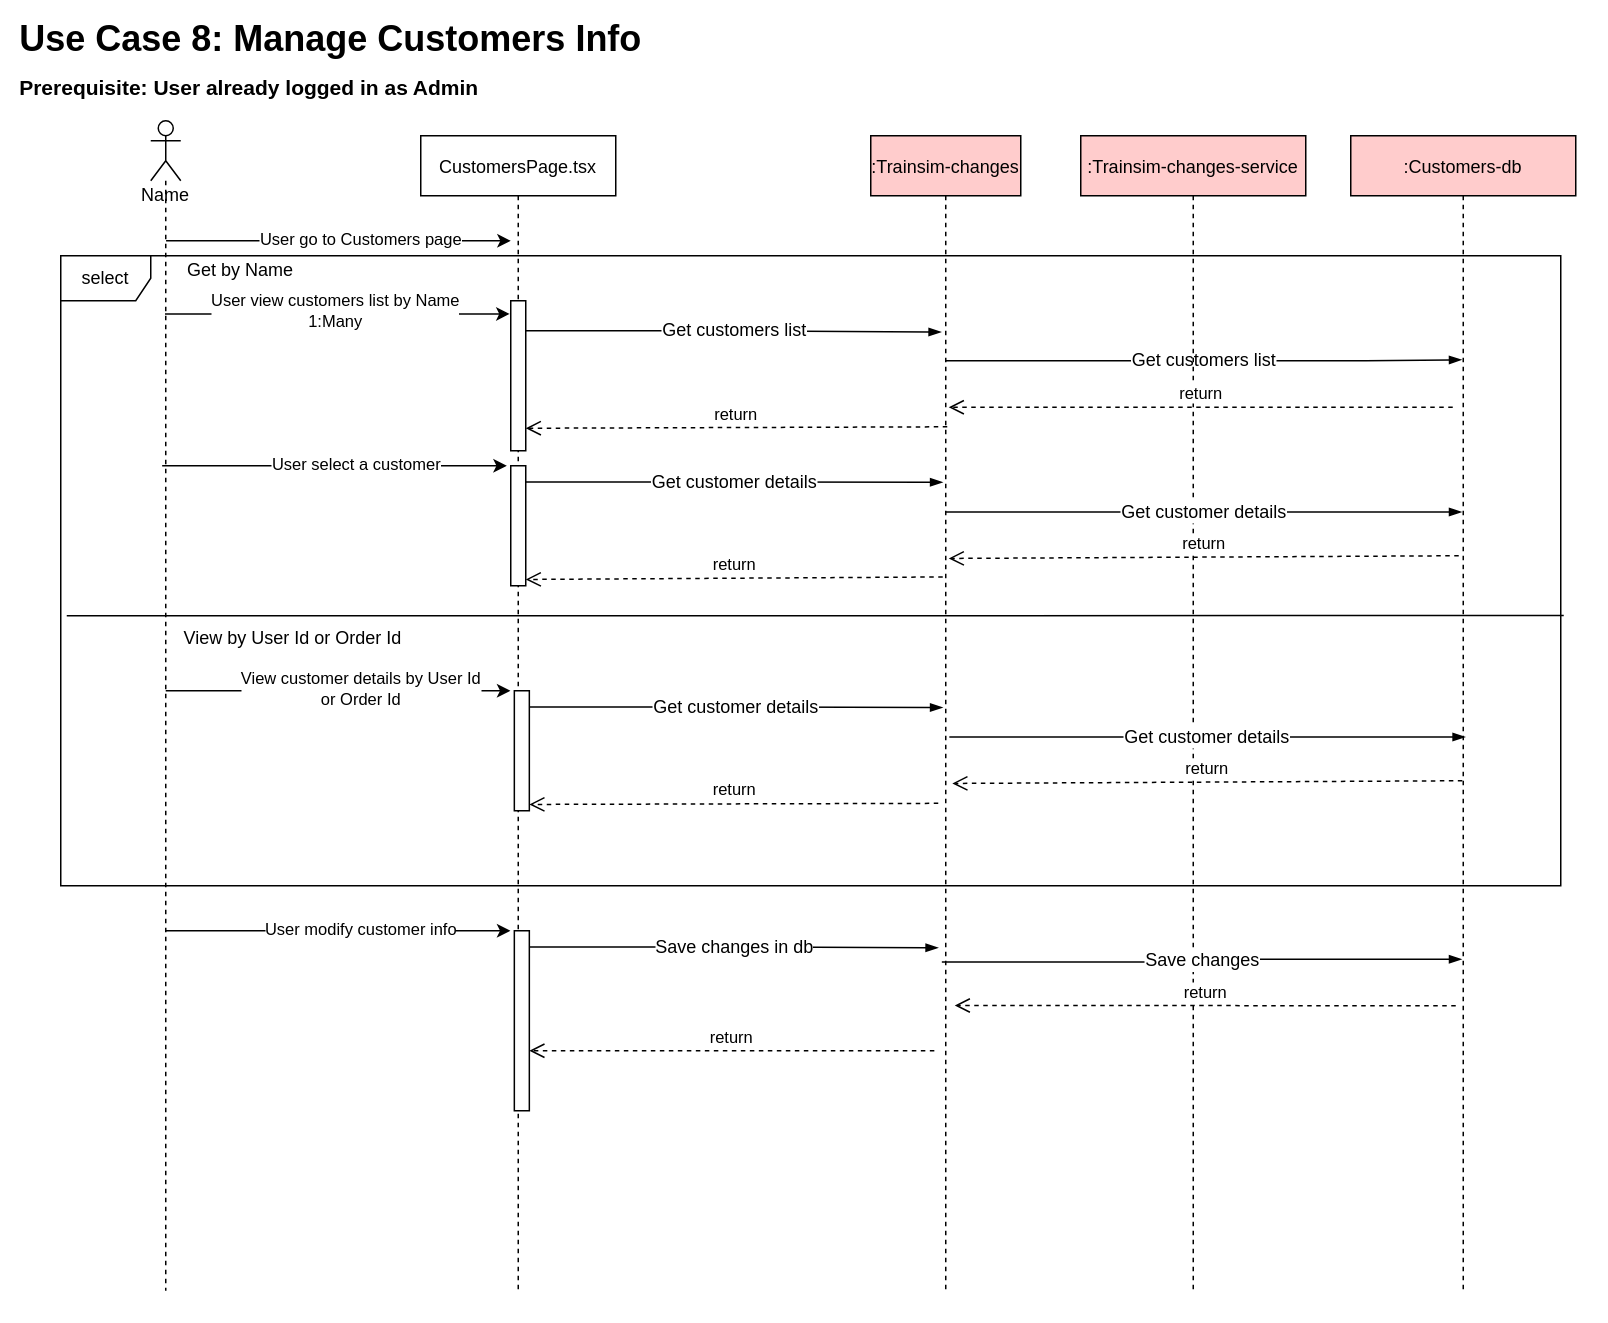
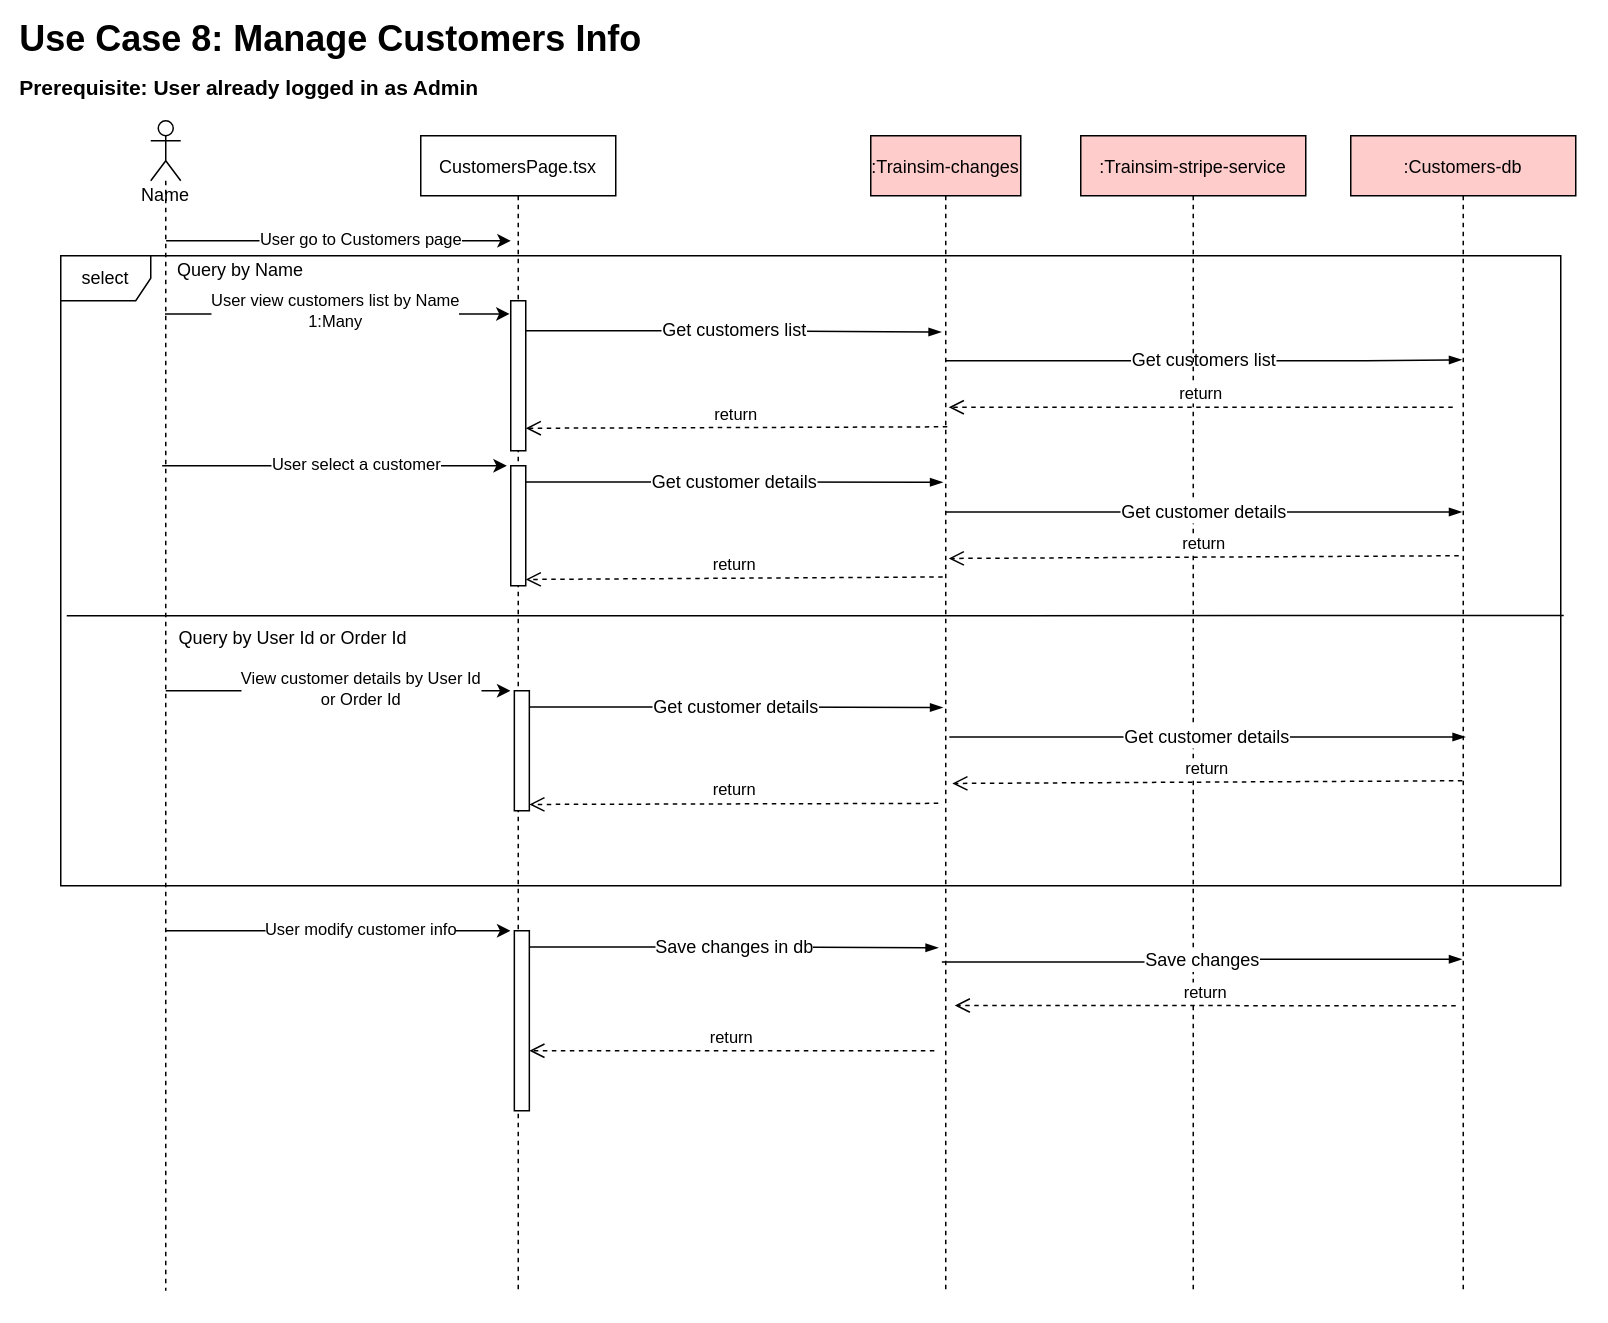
  <mxCell id="0" />
  <mxCell id="1" parent="0" />
  <mxCell id="2" value="select" style="shape=umlFrame;whiteSpace=wrap;html=1;" vertex="1" parent="1"><mxGeometry x="40" y="170" width="1000" height="420" as="geometry" /></mxCell>
  <mxCell id="3" value="CustomersPage.tsx" style="shape=umlLifeline;perimeter=lifelinePerimeter;container=1;collapsible=0;recursiveResize=0;rounded=0;shadow=0;strokeWidth=1;" vertex="1" parent="1"><mxGeometry x="280" y="90" width="130" height="770" as="geometry" /></mxCell>
  <mxCell id="4" value="Get customers list" style="edgeStyle=elbowEdgeStyle;fontSize=12;html=1;endArrow=blockThin;endFill=1;entryX=0.47;entryY=0.17;entryDx=0;entryDy=0;entryPerimeter=0;" edge="1" parent="3" target="8"><mxGeometry width="160" relative="1" as="geometry"><mxPoint x="70" y="130" as="sourcePoint" /><mxPoint x="309" y="129.2" as="targetPoint" /></mxGeometry></mxCell>
  <mxCell id="5" value="" style="html=1;points=[];perimeter=orthogonalPerimeter;" vertex="1" parent="3"><mxGeometry x="60" y="220" width="10" height="80" as="geometry" /></mxCell>
  <mxCell id="6" value="Name" style="shape=umlLifeline;participant=umlActor;perimeter=lifelinePerimeter;whiteSpace=wrap;html=1;container=1;collapsible=0;recursiveResize=0;verticalAlign=top;spacingTop=36;outlineConnect=0;" vertex="1" parent="1"><mxGeometry x="100" y="80" width="20" height="780" as="geometry" /></mxCell>
  <mxCell id="7" value="Use Case 8: Manage Customers Info&amp;nbsp;&lt;br&gt;&lt;div style=&quot;text-align: left&quot;&gt;&lt;span style=&quot;font-size: 14px&quot;&gt;Prerequisite: User already logged in as Admin&lt;/span&gt;&lt;/div&gt;" style="text;strokeColor=none;fillColor=none;html=1;fontSize=24;fontStyle=1;verticalAlign=middle;align=center;" vertex="1" parent="1"><mxGeometry x="20" y="20" width="405" height="40" as="geometry" /></mxCell>
  <mxCell id="8" value=":Trainsim-changes" style="shape=umlLifeline;perimeter=lifelinePerimeter;container=1;collapsible=0;recursiveResize=0;rounded=0;shadow=0;strokeWidth=1;fillColor=#FFCCCC;" vertex="1" parent="1"><mxGeometry x="580" y="90" width="100" height="770" as="geometry" /></mxCell>
  <mxCell id="9" value="Get customers list" style="edgeStyle=elbowEdgeStyle;fontSize=12;html=1;endArrow=blockThin;endFill=1;entryX=0.493;entryY=0.194;entryDx=0;entryDy=0;entryPerimeter=0;" edge="1" parent="8" target="11"><mxGeometry width="160" relative="1" as="geometry"><mxPoint x="50" y="150" as="sourcePoint" /><mxPoint x="210" y="150" as="targetPoint" /><Array as="points"><mxPoint x="320" y="160" /></Array></mxGeometry></mxCell>
- <mxCell id="10" value=":Trainsim-changes-service" style="shape=umlLifeline;perimeter=lifelinePerimeter;container=1;collapsible=0;recursiveResize=0;rounded=0;shadow=0;strokeWidth=1;fillColor=#FFCCCC;" vertex="1" parent="1"><mxGeometry x="720" y="90" width="150" height="770" as="geometry" /></mxCell>
+ <mxCell id="10" value=":Trainsim-stripe-service" style="shape=umlLifeline;perimeter=lifelinePerimeter;container=1;collapsible=0;recursiveResize=0;rounded=0;shadow=0;strokeWidth=1;fillColor=#FFCCCC;" vertex="1" parent="1"><mxGeometry x="720" y="90" width="150" height="770" as="geometry" /></mxCell>
  <mxCell id="11" value=":Customers-db" style="shape=umlLifeline;perimeter=lifelinePerimeter;container=1;collapsible=0;recursiveResize=0;rounded=0;shadow=0;strokeWidth=1;fillColor=#FFCCCC;" vertex="1" parent="1"><mxGeometry x="900" y="90" width="150" height="770" as="geometry" /></mxCell>
  <mxCell id="12" value="" style="endArrow=classic;html=1;entryX=0.456;entryY=0.197;entryDx=0;entryDy=0;entryPerimeter=0;" edge="1" parent="1"><mxGeometry width="50" height="50" relative="1" as="geometry"><mxPoint x="109.5" y="208.8" as="sourcePoint" /><mxPoint x="339.28" y="208.8" as="targetPoint" /></mxGeometry></mxCell>
  <mxCell id="13" value="User view customers list by Name&lt;br&gt;1:Many" style="edgeLabel;html=1;align=center;verticalAlign=middle;resizable=0;points=[];" vertex="1" connectable="0" parent="12"><mxGeometry x="0.116" y="2" relative="1" as="geometry"><mxPoint x="-15" as="offset" /></mxGeometry></mxCell>
  <mxCell id="14" value="" style="html=1;points=[];perimeter=orthogonalPerimeter;" vertex="1" parent="1"><mxGeometry x="340" y="200" width="10" height="100" as="geometry" /></mxCell>
  <mxCell id="15" value="" style="endArrow=classic;html=1;entryX=0.456;entryY=0.197;entryDx=0;entryDy=0;entryPerimeter=0;" edge="1" parent="1"><mxGeometry width="50" height="50" relative="1" as="geometry"><mxPoint x="110.22" y="160" as="sourcePoint" /><mxPoint x="340" y="160" as="targetPoint" /></mxGeometry></mxCell>
  <mxCell id="16" value="User go to Customers page" style="edgeLabel;html=1;align=center;verticalAlign=middle;resizable=0;points=[];" vertex="1" connectable="0" parent="15"><mxGeometry x="0.116" y="2" relative="1" as="geometry"><mxPoint x="1" as="offset" /></mxGeometry></mxCell>
  <mxCell id="17" value="return" style="html=1;verticalAlign=bottom;endArrow=open;dashed=1;endSize=8;" edge="1" parent="1"><mxGeometry relative="1" as="geometry"><mxPoint x="968" y="271" as="sourcePoint" /><mxPoint x="632" y="271" as="targetPoint" /></mxGeometry></mxCell>
  <mxCell id="18" value="return" style="html=1;verticalAlign=bottom;endArrow=open;dashed=1;endSize=8;exitX=0.51;exitY=0.252;exitDx=0;exitDy=0;exitPerimeter=0;" edge="1" parent="1" source="8"><mxGeometry relative="1" as="geometry"><mxPoint x="588" y="284.5" as="sourcePoint" /><mxPoint x="350" y="285" as="targetPoint" /></mxGeometry></mxCell>
  <mxCell id="19" value="" style="endArrow=classic;html=1;entryX=0.456;entryY=0.197;entryDx=0;entryDy=0;entryPerimeter=0;" edge="1" parent="1"><mxGeometry width="50" height="50" relative="1" as="geometry"><mxPoint x="107.61" y="310" as="sourcePoint" /><mxPoint x="337.39" y="310" as="targetPoint" /></mxGeometry></mxCell>
  <mxCell id="20" value="User select a customer" style="edgeLabel;html=1;align=center;verticalAlign=middle;resizable=0;points=[];" vertex="1" connectable="0" parent="19"><mxGeometry x="0.116" y="2" relative="1" as="geometry"><mxPoint x="1" as="offset" /></mxGeometry></mxCell>
  <mxCell id="21" value="Get customer details" style="edgeStyle=elbowEdgeStyle;fontSize=12;html=1;endArrow=blockThin;endFill=1;entryX=0.48;entryY=0.3;entryDx=0;entryDy=0;entryPerimeter=0;" edge="1" parent="1" target="8"><mxGeometry width="160" relative="1" as="geometry"><mxPoint x="350" y="320.8" as="sourcePoint" /><mxPoint x="589" y="320" as="targetPoint" /></mxGeometry></mxCell>
  <mxCell id="22" value="Get customer details" style="edgeStyle=elbowEdgeStyle;fontSize=12;html=1;endArrow=blockThin;endFill=1;entryX=0.493;entryY=0.375;entryDx=0;entryDy=0;entryPerimeter=0;" edge="1" parent="1"><mxGeometry width="160" relative="1" as="geometry"><mxPoint x="630" y="340.8" as="sourcePoint" /><mxPoint x="973.95" y="340.8" as="targetPoint" /></mxGeometry></mxCell>
  <mxCell id="23" value="return" style="html=1;verticalAlign=bottom;endArrow=open;dashed=1;endSize=8;" edge="1" parent="1"><mxGeometry relative="1" as="geometry"><mxPoint x="972" y="370" as="sourcePoint" /><mxPoint x="632" y="371.8" as="targetPoint" /></mxGeometry></mxCell>
  <mxCell id="24" value="return" style="html=1;verticalAlign=bottom;endArrow=open;dashed=1;endSize=8;exitX=0.48;exitY=0.382;exitDx=0;exitDy=0;exitPerimeter=0;" edge="1" parent="1" source="8"><mxGeometry relative="1" as="geometry"><mxPoint x="588" y="385.3" as="sourcePoint" /><mxPoint x="350" y="385.8" as="targetPoint" /></mxGeometry></mxCell>
  <mxCell id="25" value="" style="html=1;points=[];perimeter=orthogonalPerimeter;" vertex="1" parent="1"><mxGeometry x="342.39" y="460" width="10" height="80" as="geometry" /></mxCell>
  <mxCell id="26" value="" style="endArrow=classic;html=1;entryX=0.456;entryY=0.197;entryDx=0;entryDy=0;entryPerimeter=0;" edge="1" parent="1"><mxGeometry width="50" height="50" relative="1" as="geometry"><mxPoint x="110" y="460" as="sourcePoint" /><mxPoint x="339.78" y="460" as="targetPoint" /></mxGeometry></mxCell>
  <mxCell id="27" value="View customer details by User Id&lt;br&gt;or Order Id" style="edgeLabel;html=1;align=center;verticalAlign=middle;resizable=0;points=[];" vertex="1" connectable="0" parent="26"><mxGeometry x="0.116" y="2" relative="1" as="geometry"><mxPoint x="1" as="offset" /></mxGeometry></mxCell>
  <mxCell id="28" value="Get customer details" style="edgeStyle=elbowEdgeStyle;fontSize=12;html=1;endArrow=blockThin;endFill=1;entryX=0.48;entryY=0.495;entryDx=0;entryDy=0;entryPerimeter=0;" edge="1" parent="1" target="8"><mxGeometry width="160" relative="1" as="geometry"><mxPoint x="352.39" y="470.8" as="sourcePoint" /><mxPoint x="591.39" y="470" as="targetPoint" /></mxGeometry></mxCell>
  <mxCell id="29" value="Get customer details" style="edgeStyle=elbowEdgeStyle;fontSize=12;html=1;endArrow=blockThin;endFill=1;entryX=0.493;entryY=0.375;entryDx=0;entryDy=0;entryPerimeter=0;" edge="1" parent="1"><mxGeometry width="160" relative="1" as="geometry"><mxPoint x="632.39" y="490.8" as="sourcePoint" /><mxPoint x="976.34" y="490.8" as="targetPoint" /></mxGeometry></mxCell>
  <mxCell id="30" value="return" style="html=1;verticalAlign=bottom;endArrow=open;dashed=1;endSize=8;" edge="1" parent="1"><mxGeometry relative="1" as="geometry"><mxPoint x="974.39" y="520" as="sourcePoint" /><mxPoint x="634.39" y="521.8" as="targetPoint" /></mxGeometry></mxCell>
  <mxCell id="31" value="return" style="html=1;verticalAlign=bottom;endArrow=open;dashed=1;endSize=8;exitX=0.45;exitY=0.578;exitDx=0;exitDy=0;exitPerimeter=0;" edge="1" parent="1" source="8"><mxGeometry relative="1" as="geometry"><mxPoint x="590.39" y="535.3" as="sourcePoint" /><mxPoint x="352.39" y="535.8" as="targetPoint" /></mxGeometry></mxCell>
  <mxCell id="32" value="" style="html=1;points=[];perimeter=orthogonalPerimeter;" vertex="1" parent="1"><mxGeometry x="342.39" y="620" width="10" height="120" as="geometry" /></mxCell>
  <mxCell id="33" value="" style="endArrow=classic;html=1;entryX=0.456;entryY=0.197;entryDx=0;entryDy=0;entryPerimeter=0;" edge="1" parent="1"><mxGeometry width="50" height="50" relative="1" as="geometry"><mxPoint x="110" y="620" as="sourcePoint" /><mxPoint x="339.78" y="620" as="targetPoint" /></mxGeometry></mxCell>
  <mxCell id="34" value="User modify customer info" style="edgeLabel;html=1;align=center;verticalAlign=middle;resizable=0;points=[];" vertex="1" connectable="0" parent="33"><mxGeometry x="0.116" y="2" relative="1" as="geometry"><mxPoint x="1" as="offset" /></mxGeometry></mxCell>
  <mxCell id="35" value="Save changes in db" style="edgeStyle=elbowEdgeStyle;fontSize=12;html=1;endArrow=blockThin;endFill=1;entryX=0.45;entryY=0.703;entryDx=0;entryDy=0;entryPerimeter=0;" edge="1" parent="1" target="8"><mxGeometry width="160" relative="1" as="geometry"><mxPoint x="352.39" y="630.8" as="sourcePoint" /><mxPoint x="591.39" y="630" as="targetPoint" /></mxGeometry></mxCell>
  <mxCell id="36" value="return" style="html=1;verticalAlign=bottom;endArrow=open;dashed=1;endSize=8;" edge="1" parent="1"><mxGeometry relative="1" as="geometry"><mxPoint x="622.39" y="700" as="sourcePoint" /><mxPoint x="352.39" y="700" as="targetPoint" /></mxGeometry></mxCell>
- <mxCell id="37" value="Get by Name" style="text;html=1;strokeColor=none;fillColor=none;align=center;verticalAlign=middle;whiteSpace=wrap;rounded=0;" vertex="1" parent="1"><mxGeometry x="110" y="170" width="100" height="20" as="geometry" /></mxCell>
+ <mxCell id="37" value="Query by Name" style="text;html=1;strokeColor=none;fillColor=none;align=center;verticalAlign=middle;whiteSpace=wrap;rounded=0;" vertex="1" parent="1"><mxGeometry x="110" y="170" width="100" height="20" as="geometry" /></mxCell>
  <mxCell id="38" value="" style="endArrow=none;html=1;entryX=1.002;entryY=0.571;entryDx=0;entryDy=0;entryPerimeter=0;" edge="1" parent="1" target="2"><mxGeometry width="50" height="50" relative="1" as="geometry"><mxPoint x="44" y="410" as="sourcePoint" /><mxPoint x="80" y="390" as="targetPoint" /><Array as="points"><mxPoint x="550" y="410" /></Array></mxGeometry></mxCell>
- <mxCell id="39" value="View by User Id or Order Id" style="text;html=1;strokeColor=none;fillColor=none;align=center;verticalAlign=middle;whiteSpace=wrap;rounded=0;" vertex="1" parent="1"><mxGeometry x="110" y="415" width="170" height="20" as="geometry" /></mxCell>
+ <mxCell id="39" value="Query by User Id or Order Id" style="text;html=1;strokeColor=none;fillColor=none;align=center;verticalAlign=middle;whiteSpace=wrap;rounded=0;" vertex="1" parent="1"><mxGeometry x="110" y="415" width="170" height="20" as="geometry" /></mxCell>
  <mxCell id="40" value="Save changes" style="edgeStyle=elbowEdgeStyle;fontSize=12;html=1;endArrow=blockThin;endFill=1;entryX=0.493;entryY=0.713;entryDx=0;entryDy=0;entryPerimeter=0;" edge="1" parent="1" target="11"><mxGeometry width="160" relative="1" as="geometry"><mxPoint x="627.39" y="640.8" as="sourcePoint" /><mxPoint x="900" y="641.31" as="targetPoint" /></mxGeometry></mxCell>
  <mxCell id="41" value="return" style="html=1;verticalAlign=bottom;endArrow=open;dashed=1;endSize=8;entryX=0.56;entryY=0.753;entryDx=0;entryDy=0;entryPerimeter=0;" edge="1" parent="1" target="8"><mxGeometry relative="1" as="geometry"><mxPoint x="970" y="670" as="sourcePoint" /><mxPoint x="700" y="670" as="targetPoint" /></mxGeometry></mxCell>
